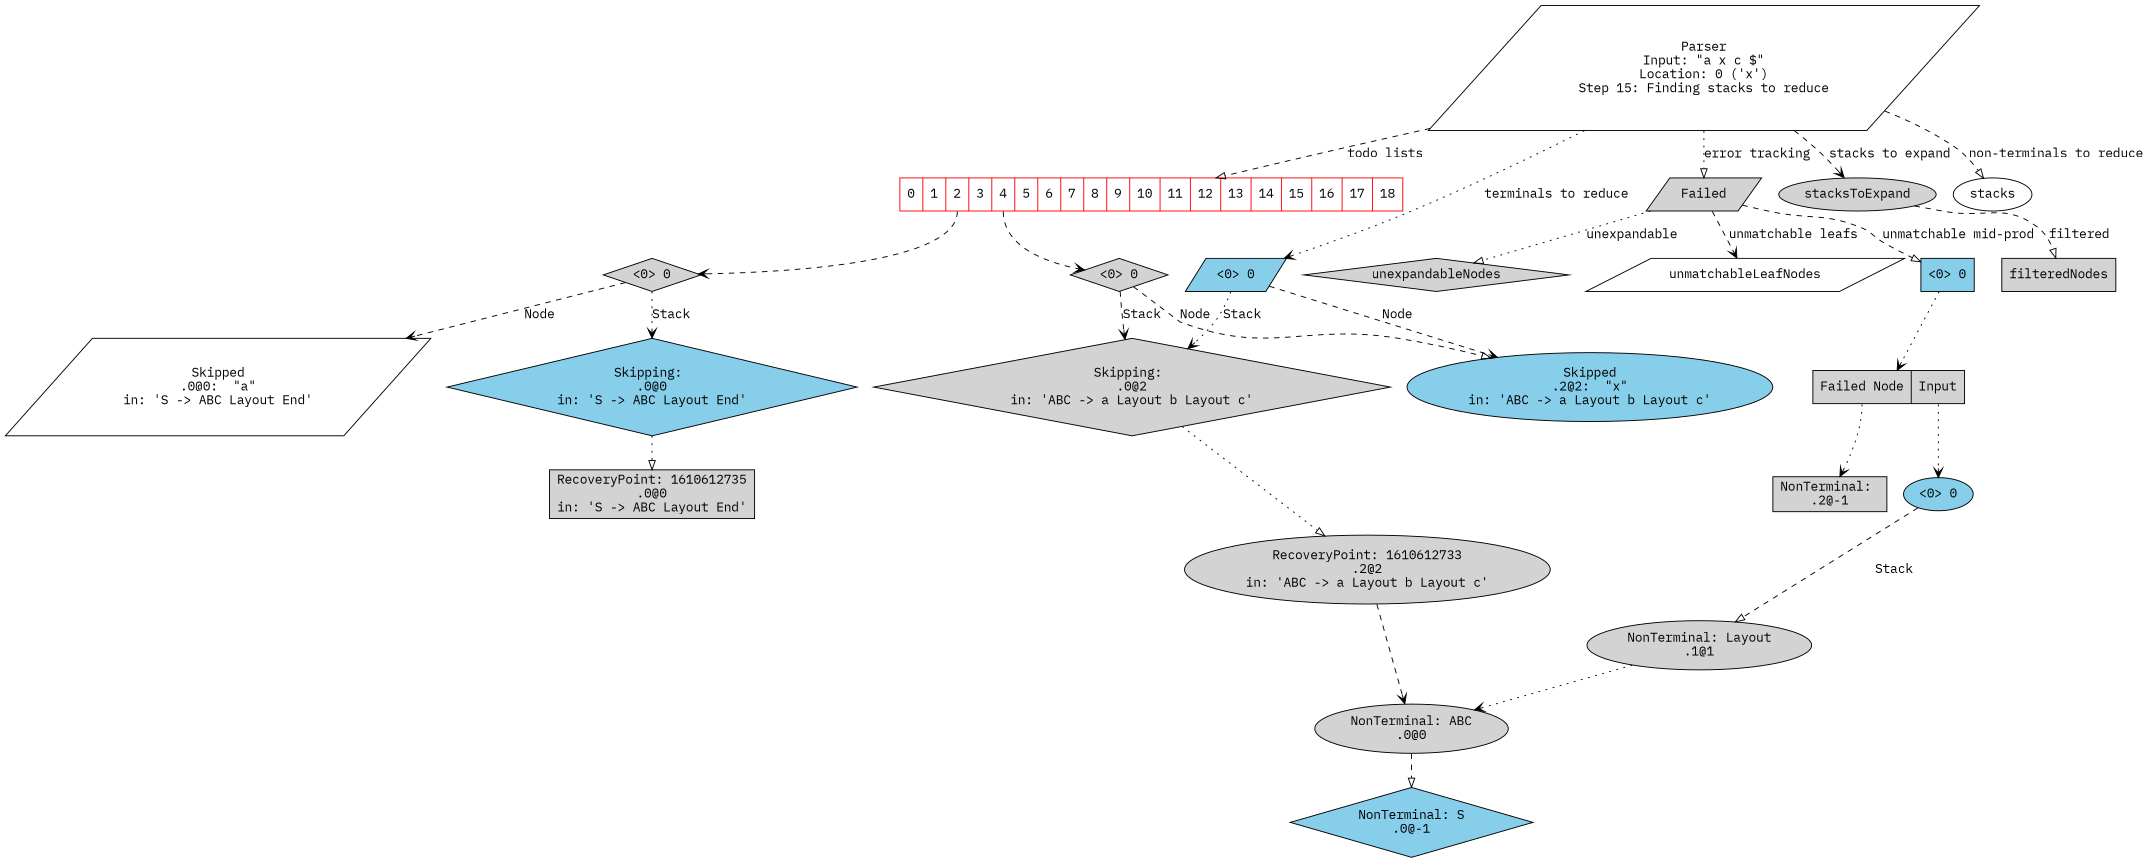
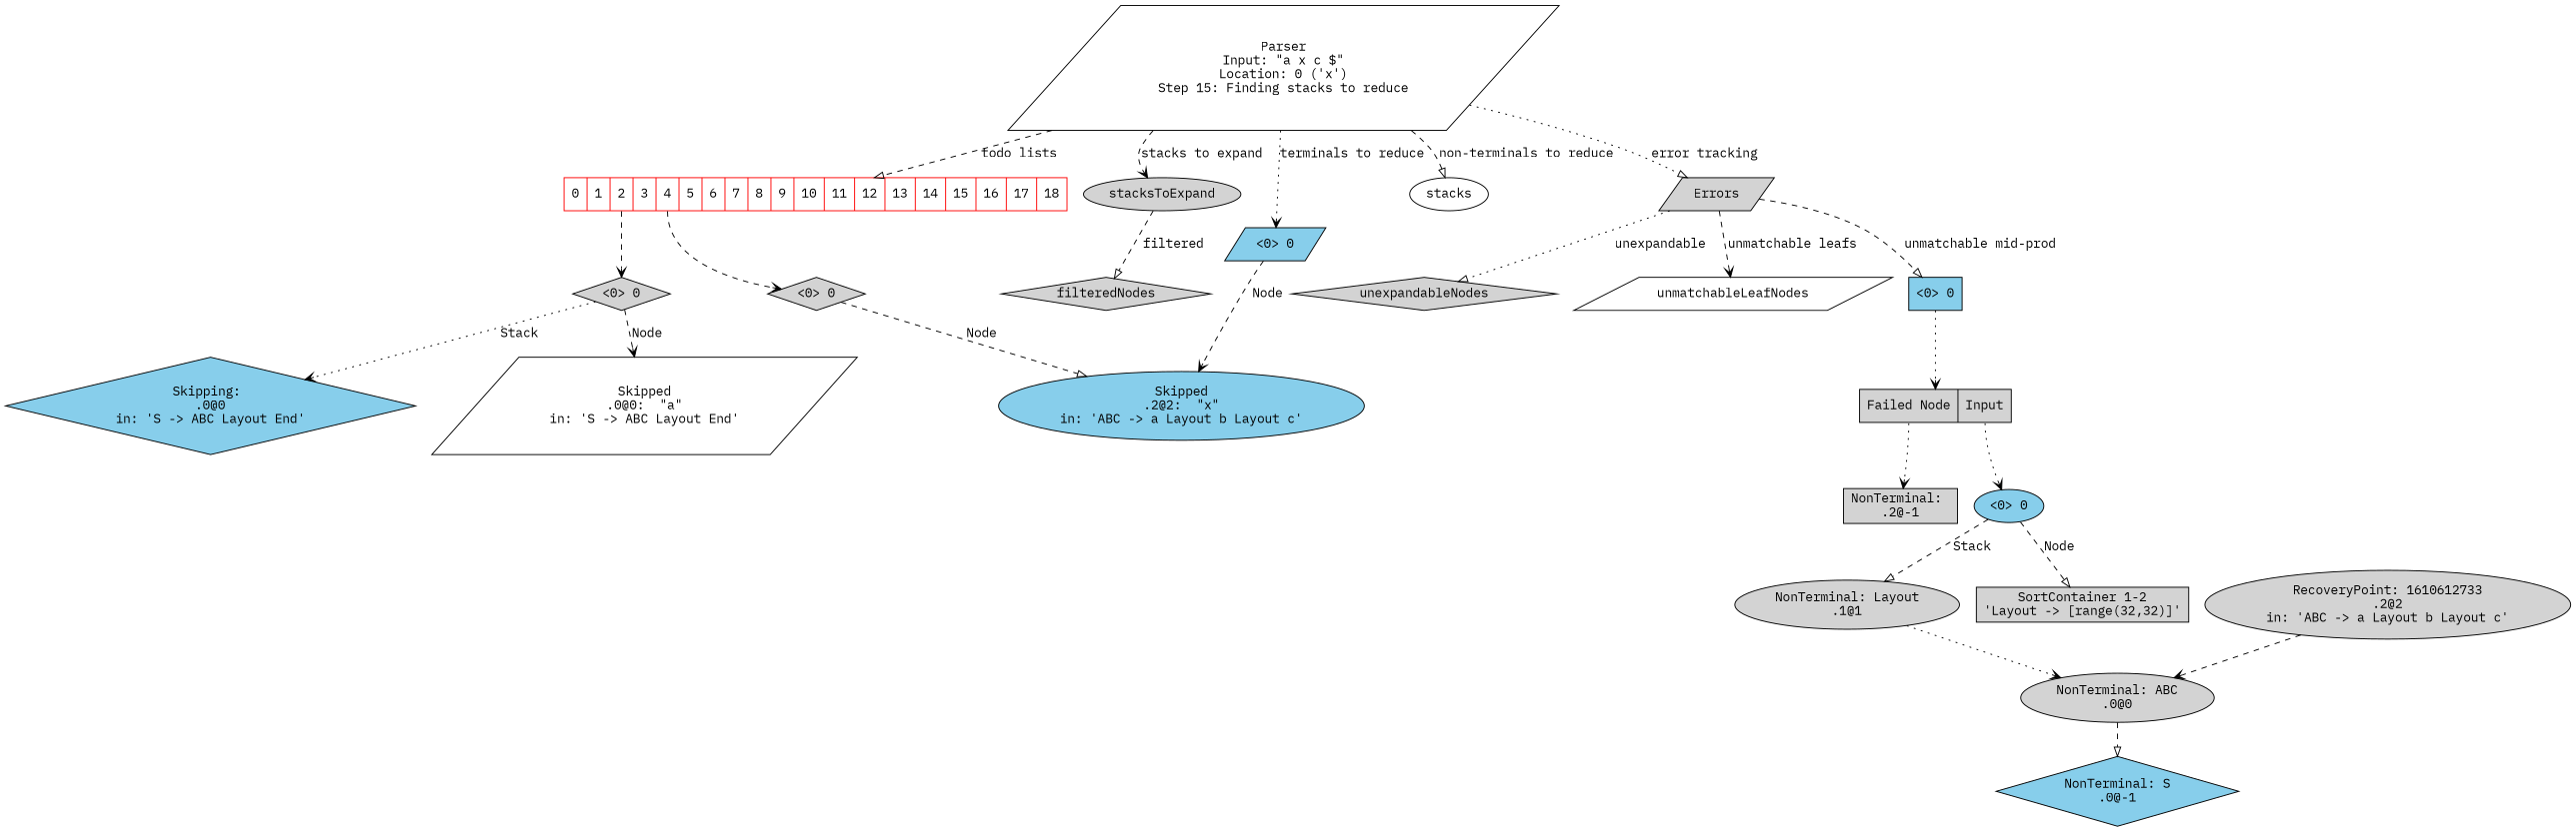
  digraph {
    fontname="IBM Plex Mono"
    node [fillcolor=lightgrey fontname="IBM Plex Mono" shape=ellipse style=filled]
    edge [arrowhead=vee fontname="IBM Plex Mono" style=dashed]
    n1 [fillcolor=white label="Parser\nInput: \"a x c $\"\nLocation: 0 ('x')\nStep 15: Finding stacks to reduce" shape=parallelogram]
    n2 [color=red fillcolor=white label="<0> 0 | <1> 1 | <2> 2 | <3> 3 | <4> 4 | <5> 5 | <6> 6 | <7> 7 | <8> 8 | <9> 9 | <10> 10 | <11> 11 | <12> 12 | <13> 13 | <14> 14 | <15> 15 | <16> 16 | <17> 17 | <18> 18" shape=record]
    stacksToExpand
    n4 [fillcolor=skyblue label="<0> 0" shape=parallelogram]
    n5 [fillcolor=white label=stacks]
-   n6 [label=Failed shape=parallelogram]
+   n6 [label=Errors shape=parallelogram]
    n7 [label="<0> 0" shape=diamond]
    n8 [label="<0> 0" shape=diamond]
-   filteredNodes [shape=box]
-   n10 [label="Skipping: \n.0@2\nin: 'ABC -> a Layout b Layout c'" shape=diamond]
+   filteredNodes [shape=diamond]
    n11 [fillcolor=skyblue label="Skipped\n.2@2:  \"x\"\nin: 'ABC -> a Layout b Layout c'"]
    unexpandableNodes [shape=diamond]
    unmatchableLeafNodes [fillcolor=white shape=parallelogram]
    n14 [fillcolor=skyblue label="<0> 0" shape=box]
    n15 [fillcolor=skyblue label="Skipping: \n.0@0\nin: 'S -> ABC Layout End'" shape=diamond]
    n16 [fillcolor=white label="Skipped\n.0@0:  \"a\"\nin: 'S -> ABC Layout End'" shape=parallelogram]
-   n17 [label="RecoveryPoint: 1610612735\n.0@0\nin: 'S -> ABC Layout End'" shape=box]
    n18 [fillcolor=skyblue label="NonTerminal: S\n.0@-1" shape=diamond]
    n19 [label="RecoveryPoint: 1610612733\n.2@2\nin: 'ABC -> a Layout b Layout c'"]
    n20 [label="NonTerminal: ABC\n.0@0"]
    n21 [label="<failedNode> Failed Node | <predecessors> Input" shape=record]
    n22 [label="NonTerminal: \n.2@-1" shape=box]
    n23 [fillcolor=skyblue label="<0> 0"]
    n24 [label="NonTerminal: Layout\n.1@1"]
+   n25 [label="SortContainer 1-2\n'Layout -> [range(32,32)]'" shape=box]
    n1 -> n2 [arrowhead=onormal label="todo lists"]
    n1 -> stacksToExpand [label="stacks to expand"]
    n1 -> n4 [label="terminals to reduce" style=dotted]
    n1 -> n5 [arrowhead=onormal label="non-terminals to reduce"]
    n1 -> n6 [arrowhead=onormal label="error tracking" style=dotted]
    n2 -> n7 [tailport=2]
    n2 -> n8 [tailport=4]
    stacksToExpand -> filteredNodes [arrowhead=onormal label=filtered]
-   n4 -> n10 [label=Stack style=dotted tailport="0:sw"]
    n4 -> n11 [label="Node" tailport="0:se"]
    n6 -> unexpandableNodes [arrowhead=onormal label=unexpandable style=dotted]
    n6 -> unmatchableLeafNodes [label="unmatchable leafs"]
    n6 -> n14 [arrowhead=onormal label="unmatchable mid-prod"]
    n7 -> n15 [label=Stack style=dotted tailport="0:sw"]
    n7 -> n16 [label="Node" tailport="0:se"]
-   n8 -> n10 [label=Stack tailport="0:sw"]
    n8 -> n11 [arrowhead=onormal label="Node" tailport="0:se"]
-   n10 -> n19 [arrowhead=onormal style=dotted]
    n14 -> n21 [style=dotted tailport=0]
-   n15 -> n17 [arrowhead=onormal style=dotted]
    n19 -> n20
    n20 -> n18 [arrowhead=onormal]
    n21 -> n22 [style=dotted tailport=failedNode]
    n21 -> n23 [style=dotted tailport=predecessors]
    n23 -> n24 [arrowhead=onormal label=Stack tailport="0:sw"]
+   n23 -> n25 [arrowhead=onormal label="Node" tailport="0:se"]
    n24 -> n20 [style=dotted]
  }
